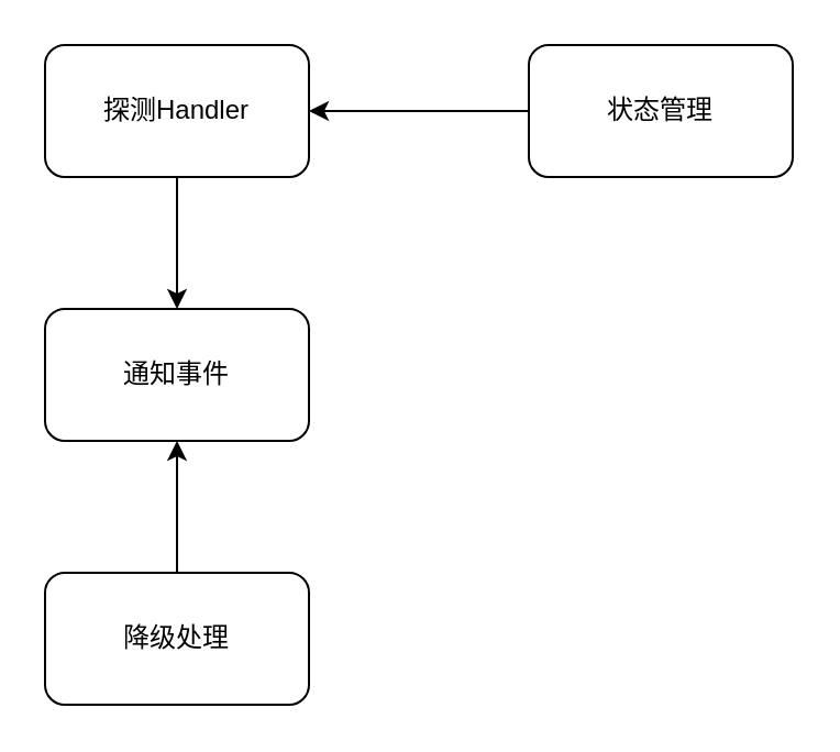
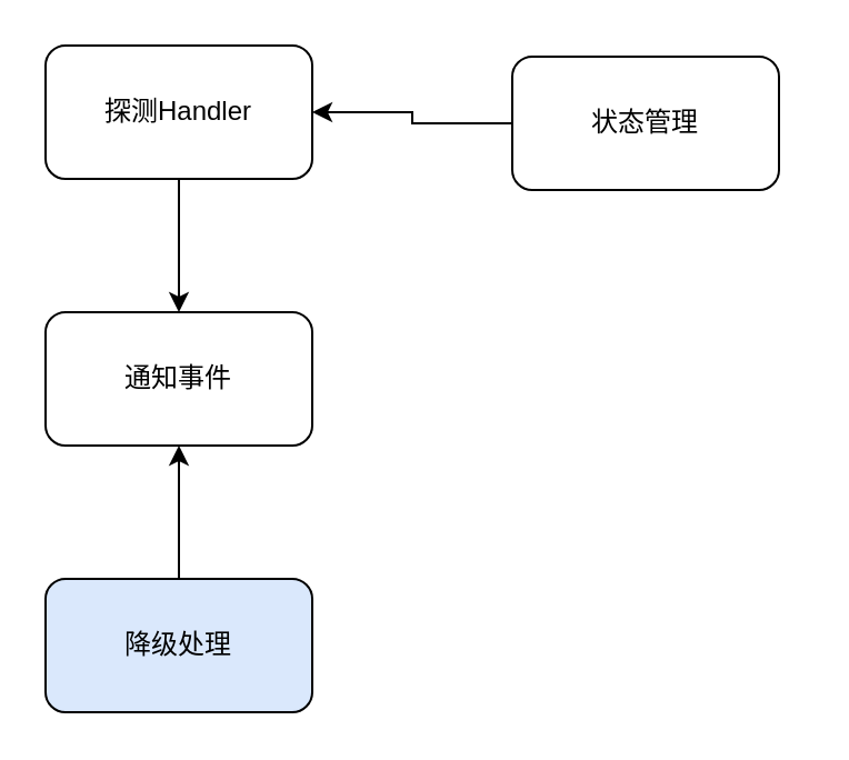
  <mxCell id="0" />
  <mxCell id="1" parent="0" />
  <mxCell id="2" style="edgeStyle=orthogonalEdgeStyle;rounded=0;orthogonalLoop=1;jettySize=auto;html=1;exitX=0.5;exitY=1;exitDx=0;exitDy=0;entryX=0.5;entryY=0;entryDx=0;entryDy=0;" edge="1" parent="1" source="3" target="6"><mxGeometry relative="1" as="geometry" /></mxCell>
  <mxCell id="3" value="探测Handler" style="rounded=1;whiteSpace=wrap;html=1;" vertex="1" parent="1"><mxGeometry x="20" y="20" width="120" height="60" as="geometry" /></mxCell>
  <mxCell id="4" style="edgeStyle=orthogonalEdgeStyle;rounded=0;orthogonalLoop=1;jettySize=auto;html=1;entryX=1;entryY=0.5;entryDx=0;entryDy=0;" edge="1" parent="1" source="5" target="3"><mxGeometry relative="1" as="geometry" /></mxCell>
- <mxCell id="5" value="状态管理" style="rounded=1;whiteSpace=wrap;html=1;" vertex="1" parent="1"><mxGeometry x="240" y="20" width="120" height="60" as="geometry" /></mxCell>
+ <mxCell id="5" value="状态管理" style="rounded=1;whiteSpace=wrap;html=1;" vertex="1" parent="1"><mxGeometry x="230" y="25" width="120" height="60" as="geometry" /></mxCell>
  <mxCell id="6" value="通知事件" style="rounded=1;whiteSpace=wrap;html=1;" vertex="1" parent="1"><mxGeometry x="20" y="140" width="120" height="60" as="geometry" /></mxCell>
  <mxCell id="7" style="edgeStyle=orthogonalEdgeStyle;rounded=0;orthogonalLoop=1;jettySize=auto;html=1;exitX=0.5;exitY=0;exitDx=0;exitDy=0;entryX=0.5;entryY=1;entryDx=0;entryDy=0;" edge="1" parent="1" source="8" target="6"><mxGeometry relative="1" as="geometry" /></mxCell>
- <mxCell id="8" value="降级处理" style="rounded=1;whiteSpace=wrap;html=1;" vertex="1" parent="1"><mxGeometry x="20" y="260" width="120" height="60" as="geometry" /></mxCell>
+ <mxCell id="8" value="降级处理" style="rounded=1;whiteSpace=wrap;html=1;fillColor=#dae8fc;" vertex="1" parent="1"><mxGeometry x="20" y="260" width="120" height="60" as="geometry" /></mxCell>
